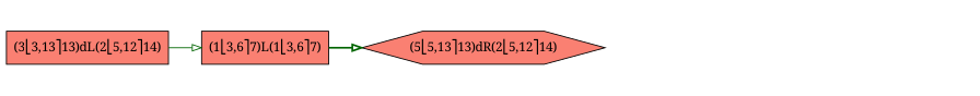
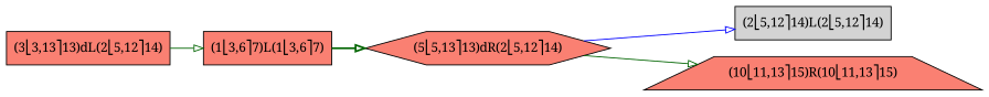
  digraph {
    fontname="Noto Serif"
    rankdir=LR
    node [fillcolor=salmon fontname="Noto Serif" shape=box style=filled]
    edge [arrowhead=onormal color=darkgreen fontname="Noto Serif" style=solid]
    n1 [label="(3⎣3,13⎤13)dL(2⎣5,12⎤14)"]
    n2 [label="(1⎣3,6⎤7)L(1⎣3,6⎤7)"]
    n3 [label="(5⎣5,13⎤13)dR(2⎣5,12⎤14)" shape=hexagon]
+   n4 [fillcolor=lightgrey label="(2⎣5,12⎤14)L(2⎣5,12⎤14)"]
+   n5 [label="(10⎣11,13⎤15)R(10⎣11,13⎤15)" shape=trapezium]
    n1 -> n2
    n2 -> n3 [style=bold]
+   n3 -> n4 [color=blue]
+   n3 -> n5
  }
